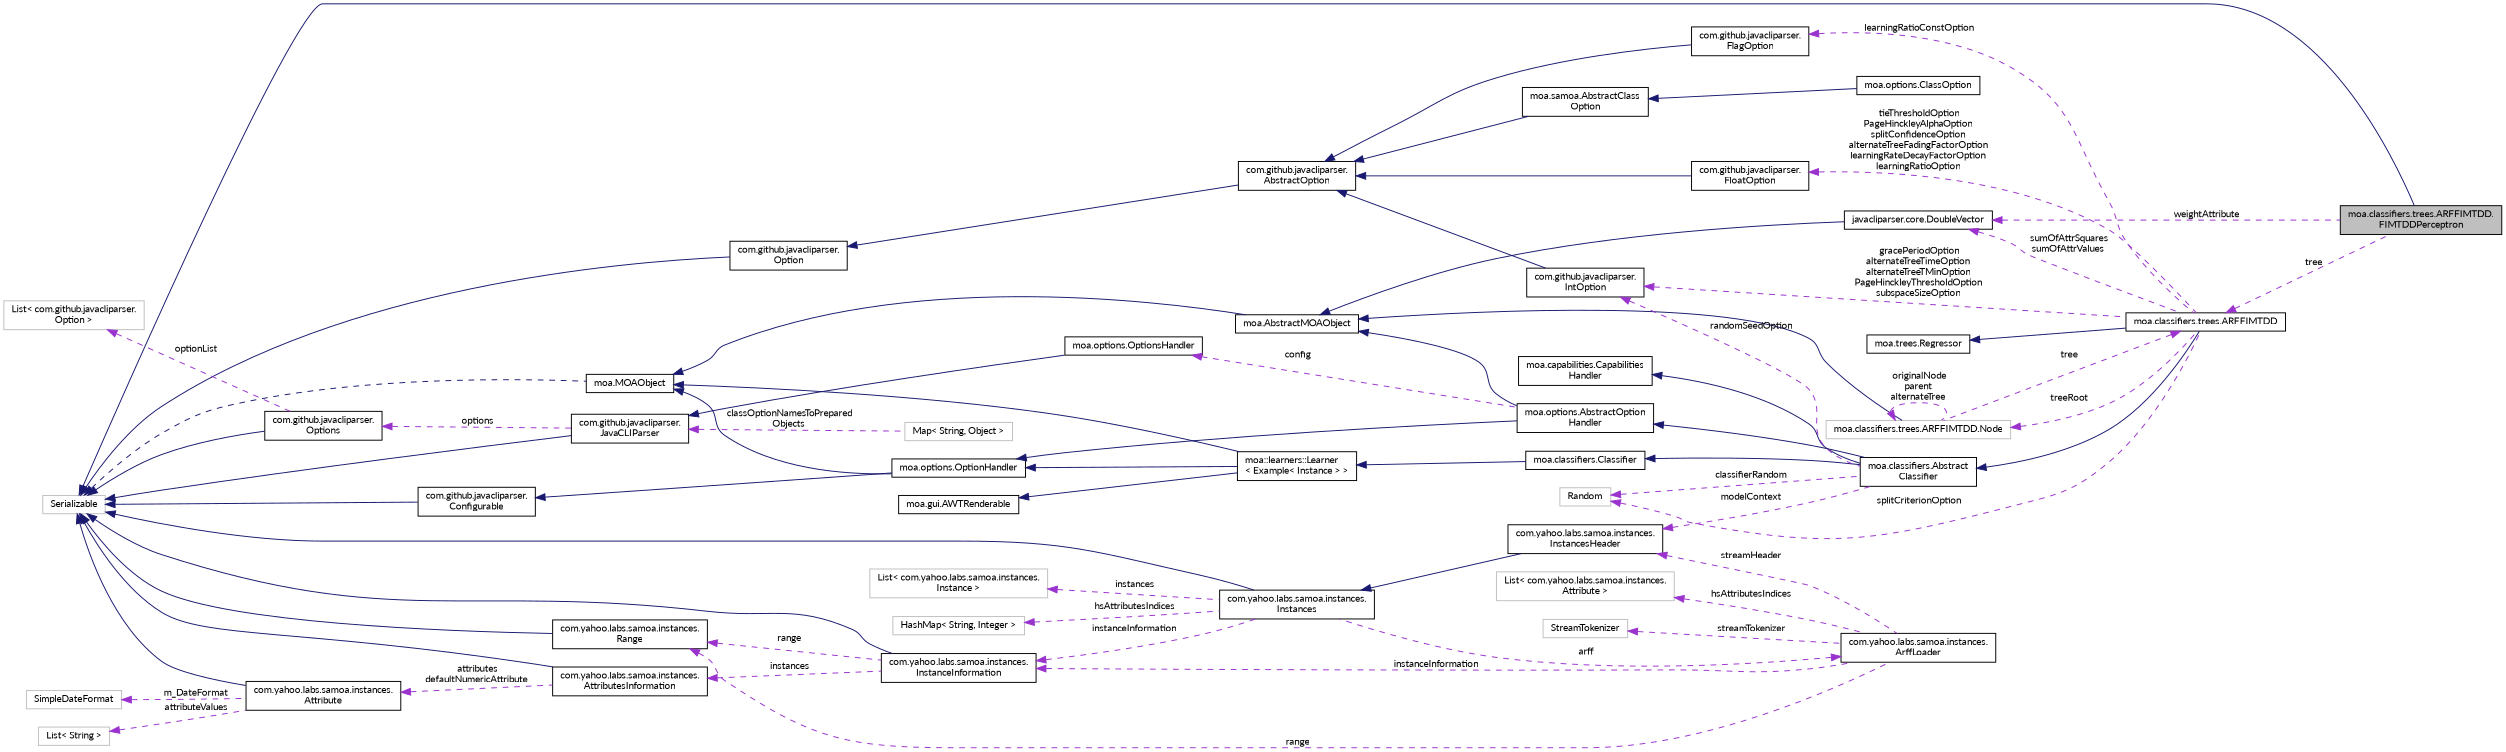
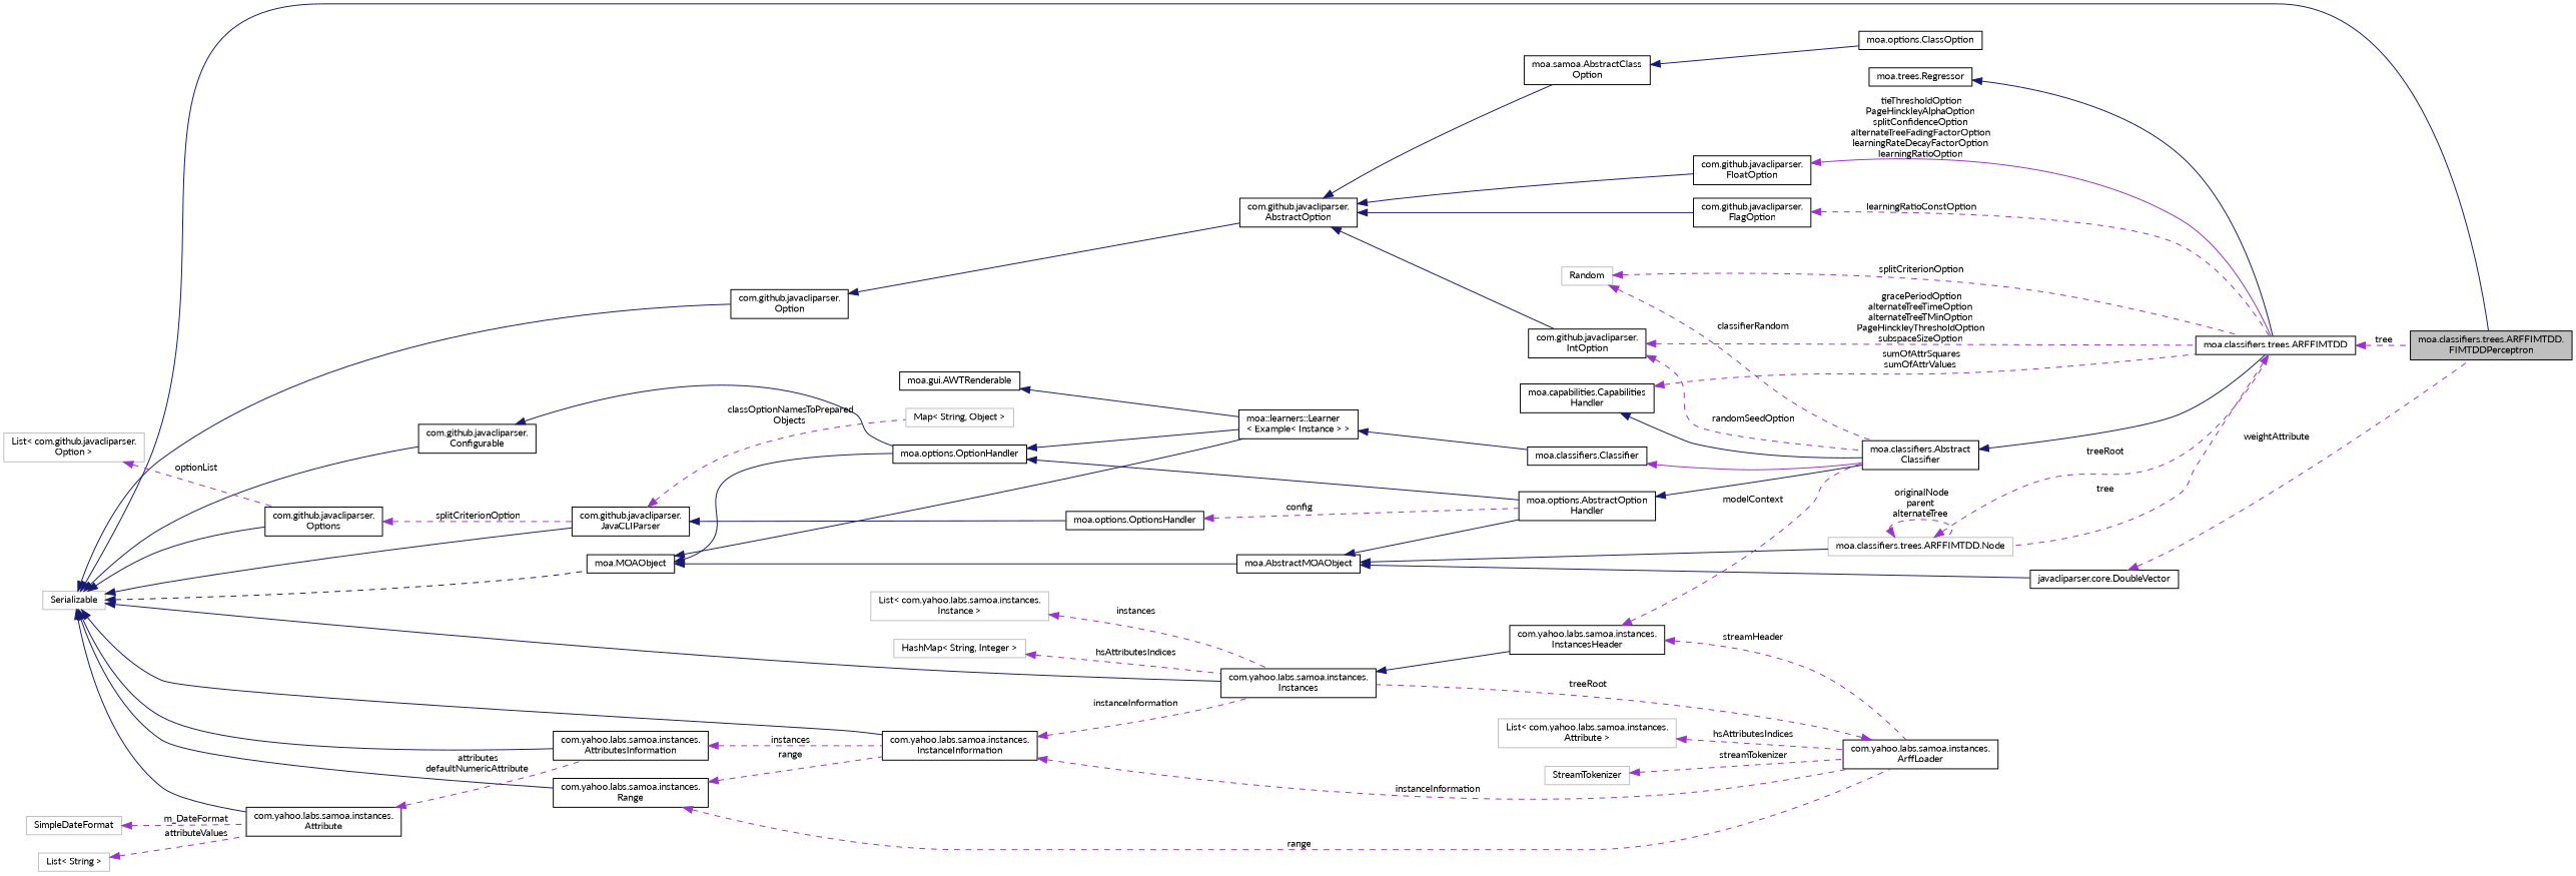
  digraph {
    fontname=Lato
    rankdir=LR
    node [color=black fillcolor=white fontname=Lato fontsize=10 shape=record style=filled]
    edge [color=midnightblue dir=back fontname=Lato fontsize=10 labelfontname=Helvetica labelfontsize=10 style=solid]
    n1 [fillcolor=grey75 fontcolor=black height=0.2 label="moa.classifiers.trees.ARFFIMTDD.\lFIMTDDPerceptron" width=0.4]
    n2 [color=grey75 height=0.2 label=Serializable width=0.4]
    n3 [height=0.2 label="moa.MOAObject" width=0.4]
    n4 [height=0.2 label="com.github.javacliparser.\lConfigurable" width=0.4]
    n5 [height=0.2 label="com.github.javacliparser.\lJavaCLIParser" width=0.4]
    n6 [height=0.2 label="com.github.javacliparser.\lOptions" width=0.4]
    n7 [height=0.2 label="com.yahoo.labs.samoa.instances.\lInstances" width=0.4]
    n8 [height=0.2 label="com.yahoo.labs.samoa.instances.\lInstanceInformation" width=0.4]
    n9 [height=0.2 label="com.yahoo.labs.samoa.instances.\lAttributesInformation" width=0.4]
    n10 [height=0.2 label="com.yahoo.labs.samoa.instances.\lAttribute" width=0.4]
    n11 [height=0.2 label="com.yahoo.labs.samoa.instances.\lRange" width=0.4]
    n12 [height=0.2 label="com.github.javacliparser.\lOption" width=0.4]
    n13 [height=0.2 label="moa.AbstractMOAObject" width=0.4]
    n14 [height=0.2 label="moa.options.OptionHandler" width=0.4]
    n15 [height=0.2 label="moa::learners::Learner\l\< Example\< Instance \> \>" width=0.4]
    n16 [height=0.2 label="moa.options.OptionsHandler" width=0.4]
    n17 [color=grey75 height=0.2 label="Map\< String, Object \>" width=0.4]
    n18 [height=0.2 label="com.yahoo.labs.samoa.instances.\lInstancesHeader" width=0.4]
    n19 [height=0.2 label="com.yahoo.labs.samoa.instances.\lArffLoader" width=0.4]
    n20 [height=0.2 label="com.github.javacliparser.\lAbstractOption" width=0.4]
    n21 [height=0.2 label="moa.classifiers.trees.ARFFIMTDD" width=0.4]
    n22 [color=grey75 height=0.2 label="moa.classifiers.trees.ARFFIMTDD.Node" width=0.4]
    n23 [height=0.2 label="moa.classifiers.Abstract\lClassifier" width=0.4]
    n24 [height=0.2 label="moa.options.AbstractOption\lHandler" width=0.4]
    n25 [height=0.2 label="javacliparser.core.DoubleVector" width=0.4]
    n26 [height=0.2 label="moa.classifiers.Classifier" width=0.4]
    n27 [color=grey75 height=0.2 label="List\< com.github.javacliparser.\lOption \>" width=0.4]
    n28 [height=0.2 label="moa.gui.AWTRenderable" width=0.4]
    n29 [height=0.2 label="moa.capabilities.Capabilities\lHandler" width=0.4]
    n30 [color=grey75 height=0.2 label="List\< com.yahoo.labs.samoa.instances.\lAttribute \>" width=0.4]
    n31 [color=grey75 height=0.2 label="List\< String \>" width=0.4]
    n32 [color=grey75 height=0.2 label=SimpleDateFormat width=0.4]
    n33 [color=grey75 height=0.2 label=StreamTokenizer width=0.4]
    n34 [color=grey75 height=0.2 label="List\< com.yahoo.labs.samoa.instances.\lInstance \>" width=0.4]
    n35 [color=grey75 height=0.2 label="HashMap\< String, Integer \>" width=0.4]
    n36 [height=0.2 label="com.github.javacliparser.\lIntOption" width=0.4]
    n37 [height=0.2 label="com.github.javacliparser.\lFlagOption" width=0.4]
    n38 [height=0.2 label="moa.samoa.AbstractClass\lOption" width=0.4]
    n39 [height=0.2 label="com.github.javacliparser.\lFloatOption" width=0.4]
    n40 [height=0.2 label="moa.options.ClassOption" width=0.4]
    n41 [color=grey75 height=0.2 label=Random width=0.4]
    n42 [height=0.2 label="moa.trees.Regressor" width=0.4]
    n2 -> n1
    n2 -> n3 [style=dashed]
    n2 -> n4
    n2 -> n5
    n2 -> n6
    n2 -> n7
    n2 -> n8
    n2 -> n9
    n2 -> n10
    n2 -> n11
    n2 -> n12
    n3 -> n13
    n3 -> n14
    n3 -> n15
    n4 -> n14
    n5 -> n16
    n5 -> n17 [color=darkorchid3 label=" classOptionNamesToPrepared\lObjects" style=dashed]
-   n6 -> n5 [color=darkorchid3 label=" options" style=dashed]
+   n6 -> n5 [color=darkorchid3 label=" splitCriterionOption" style=dashed]
    n7 -> n18
    n8 -> n7 [color=darkorchid3 label=" instanceInformation" style=dashed]
    n8 -> n19 [color=darkorchid3 label=" instanceInformation" style=dashed]
    n9 -> n8 [color=darkorchid3 label=" instances" style=dashed]
    n10 -> n9 [color=darkorchid3 label=" attributes\ndefaultNumericAttribute" style=dashed]
    n11 -> n8 [color=darkorchid3 label=" range" style=dashed]
    n11 -> n19 [color=darkorchid3 label=" range" style=dashed]
    n12 -> n20
    n13 -> n22
    n13 -> n24
    n13 -> n25
    n14 -> n15
    n14 -> n24
    n15 -> n26
    n16 -> n24 [color=darkorchid3 label=" config" style=dashed]
    n18 -> n19 [color=darkorchid3 label=" streamHeader" style=dashed]
    n18 -> n23 [color=darkorchid3 label=" modelContext" style=dashed]
-   n19 -> n7 [color=darkorchid3 label=" arff" style=dashed]
+   n19 -> n7 [color=darkorchid3 label=" treeRoot" style=dashed]
    n20 -> n36
    n20 -> n37
    n20 -> n38
    n20 -> n39
    n21 -> n1 [color=darkorchid3 label=" tree" style=dashed]
    n21 -> n22 [color=darkorchid3 label=" tree" style=dashed]
    n22 -> n21 [color=darkorchid3 label=" treeRoot" style=dashed]
    n22 -> n22 [color=darkorchid3 label=" originalNode\nparent\nalternateTree" style=dashed]
    n23 -> n21
    n24 -> n23
    n25 -> n1 [color=darkorchid3 label=" weightAttribute" style=dashed]
-   n25 -> n21 [color=darkorchid3 label=" sumOfAttrSquares\nsumOfAttrValues" style=dashed]
-   n26 -> n23
+   n29 -> n21 [color=darkorchid3 label=" sumOfAttrSquares\nsumOfAttrValues" style=dashed]
+   n26 -> n23 [color=darkorchid3]
    n27 -> n6 [color=darkorchid3 label=" optionList" style=dashed]
    n28 -> n15
    n29 -> n23
    n30 -> n19 [color=darkorchid3 label=" hsAttributesIndices" style=dashed]
    n31 -> n10 [color=darkorchid3 label=" attributeValues" style=dashed]
    n32 -> n10 [color=darkorchid3 label=" m_DateFormat" style=dashed]
    n33 -> n19 [color=darkorchid3 label=" streamTokenizer" style=dashed]
    n34 -> n7 [color=darkorchid3 label=" instances" style=dashed]
    n35 -> n7 [color=darkorchid3 label=" hsAttributesIndices" style=dashed]
    n36 -> n21 [color=darkorchid3 label=" gracePeriodOption\nalternateTreeTimeOption\nalternateTreeTMinOption\nPageHinckleyThresholdOption\nsubspaceSizeOption" style=dashed]
    n36 -> n23 [color=darkorchid3 label=" randomSeedOption" style=dashed]
    n37 -> n21 [color=darkorchid3 label=" learningRatioConstOption" style=dashed]
    n38 -> n40
-   n39 -> n21 [color=darkorchid3 label=" tieThresholdOption\nPageHinckleyAlphaOption\nsplitConfidenceOption\nalternateTreeFadingFactorOption\nlearningRateDecayFactorOption\nlearningRatioOption" style=dashed]
+   n39 -> n21 [color=darkorchid3 label=" tieThresholdOption\nPageHinckleyAlphaOption\nsplitConfidenceOption\nalternateTreeFadingFactorOption\nlearningRateDecayFactorOption\nlearningRatioOption"]
    n41 -> n21 [color=darkorchid3 label=" splitCriterionOption" style=dashed]
    n41 -> n23 [color=darkorchid3 label=" classifierRandom" style=dashed]
    n42 -> n21
  }
